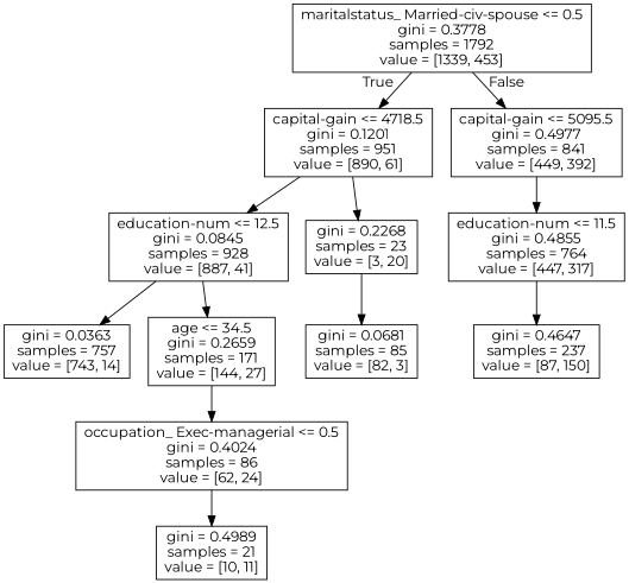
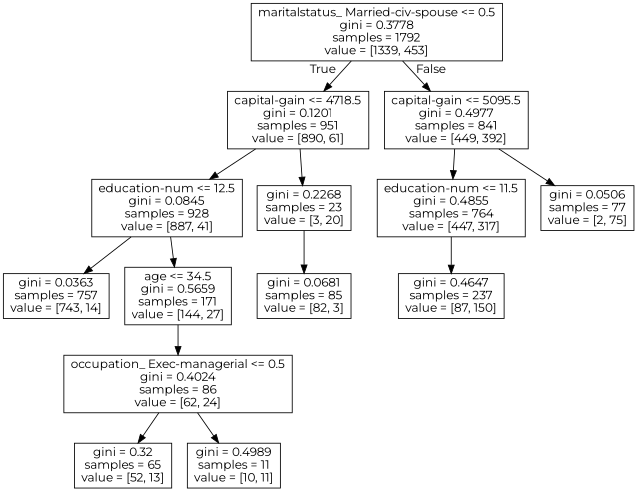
  digraph {
    fontname=Montserrat
    node [fontname=Montserrat shape=box]
    edge [fontname=Montserrat]
    n1 [label="maritalstatus_ Married-civ-spouse <= 0.5\ngini = 0.3778\nsamples = 1792\nvalue = [1339, 453]"]
    n2 [label="capital-gain <= 4718.5\ngini = 0.1201\nsamples = 951\nvalue = [890, 61]"]
    n3 [label="capital-gain <= 5095.5\ngini = 0.4977\nsamples = 841\nvalue = [449, 392]"]
    n4 [label="education-num <= 12.5\ngini = 0.0845\nsamples = 928\nvalue = [887, 41]"]
    n5 [label="gini = 0.2268\nsamples = 23\nvalue = [3, 20]"]
    n6 [label="education-num <= 11.5\ngini = 0.4855\nsamples = 764\nvalue = [447, 317]"]
+   n7 [label="gini = 0.0506\nsamples = 77\nvalue = [2, 75]"]
    n8 [label="gini = 0.0363\nsamples = 757\nvalue = [743, 14]"]
-   n9 [label="age <= 34.5\ngini = 0.2659\nsamples = 171\nvalue = [144, 27]"]
+   n9 [label="age <= 34.5\ngini = 0.5659\nsamples = 171\nvalue = [144, 27]"]
    n10 [label="gini = 0.0681\nsamples = 85\nvalue = [82, 3]"]
    n11 [label="occupation_ Exec-managerial <= 0.5\ngini = 0.4024\nsamples = 86\nvalue = [62, 24]"]
-   n13 [label="gini = 0.4989\nsamples = 21\nvalue = [10, 11]"]
+   n12 [label="gini = 0.32\nsamples = 65\nvalue = [52, 13]"]
+   n13 [label="gini = 0.4989\nsamples = 11\nvalue = [10, 11]"]
    n14 [label="gini = 0.4647\nsamples = 237\nvalue = [87, 150]"]
    n1 -> n2 [headlabel=True labelangle=45 labeldistance=2.5]
    n1 -> n3 [headlabel=False labelangle=-45 labeldistance=2.5]
    n2 -> n4
    n2 -> n5
    n3 -> n6
+   n3 -> n7
    n4 -> n8
    n4 -> n9
    n5 -> n10
    n6 -> n14
    n9 -> n11
+   n11 -> n12
    n11 -> n13
  }
